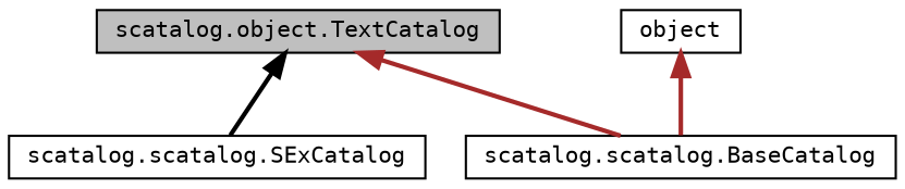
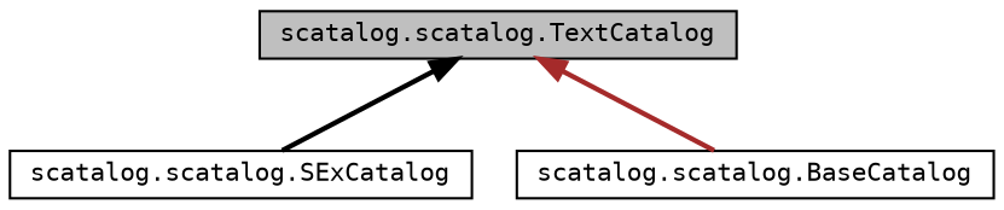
  digraph {
    fontname="DejaVu Sans Mono"
    node [color=black fillcolor=white fontname="DejaVu Sans Mono" fontsize=10 shape=record style=filled]
    edge [color=brown dir=back fontname="DejaVu Sans Mono" fontsize=10 labelfontname=Helvetica labelfontsize=10 style=bold]
-   n1 [fillcolor=grey75 fontcolor=black height=0.2 label="scatalog.object.TextCatalog" width=0.4]
+   n1 [fillcolor=grey75 fontcolor=black height=0.2 label="scatalog.scatalog.TextCatalog" width=0.4]
    n2 [height=0.2 label="scatalog.scatalog.SExCatalog" width=0.4]
    n3 [height=0.2 label="scatalog.scatalog.BaseCatalog" width=0.4]
-   n4 [height=0.2 label=object width=0.4]
    n1 -> n2 [color=black]
    n1 -> n3
-   n4 -> n3
  }
